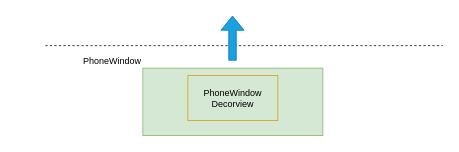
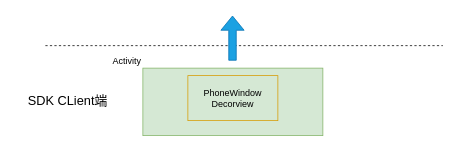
  <mxCell id="0" />
  <mxCell id="1" parent="0" />
- <mxCell id="2" value="PhoneWindow" style="rounded=0;whiteSpace=wrap;html=1;labelPosition=left;verticalLabelPosition=top;align=right;verticalAlign=bottom;fillColor=#d5e8d4;strokeColor=#82b366;" vertex="1" parent="1"><mxGeometry x="190" y="90" width="240" height="90" as="geometry" /></mxCell>
+ <mxCell id="2" value="Activity" style="rounded=0;whiteSpace=wrap;html=1;labelPosition=left;verticalLabelPosition=top;align=right;verticalAlign=bottom;fillColor=#d5e8d4;strokeColor=#82b366;" vertex="1" parent="1"><mxGeometry x="190" y="90" width="240" height="90" as="geometry" /></mxCell>
  <mxCell id="3" value="PhoneWindow&lt;br&gt;Decorview" style="rounded=0;whiteSpace=wrap;html=1;fillColor=#d5e8d4;strokeColor=#d79b00;" vertex="1" parent="1"><mxGeometry x="250" y="100" width="120" height="60" as="geometry" /></mxCell>
  <mxCell id="4" value="" style="endArrow=none;dashed=1;html=1;rounded=0;" edge="1" parent="1"><mxGeometry width="50" height="50" relative="1" as="geometry"><mxPoint x="60" y="60" as="sourcePoint" /><mxPoint x="590" y="60" as="targetPoint" /></mxGeometry></mxCell>
+ <mxCell id="5" value="&lt;font style=&quot;font-size: 17px;&quot;&gt;SDK CLient端&lt;/font&gt;" style="text;html=1;strokeColor=none;fillColor=none;align=center;verticalAlign=middle;whiteSpace=wrap;rounded=0;" vertex="1" parent="1"><mxGeometry x="20" y="115" width="140" height="40" as="geometry" /></mxCell>
  <mxCell id="6" value="" style="shape=flexArrow;endArrow=classic;html=1;rounded=0;fontSize=17;fillColor=#1ba1e2;strokeColor=#006EAF;" edge="1" parent="1"><mxGeometry width="50" height="50" relative="1" as="geometry"><mxPoint x="309.5" y="80" as="sourcePoint" /><mxPoint x="309.5" y="20" as="targetPoint" /></mxGeometry></mxCell>
